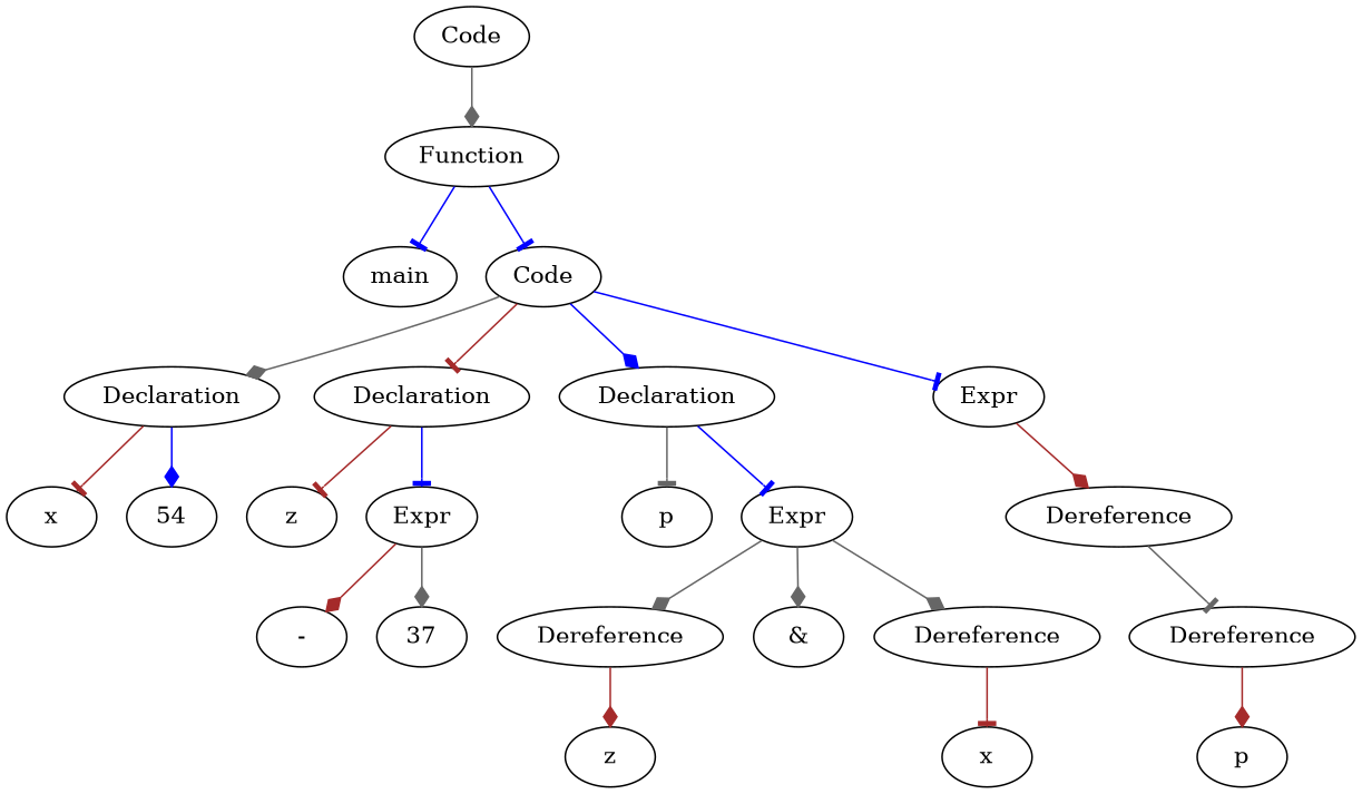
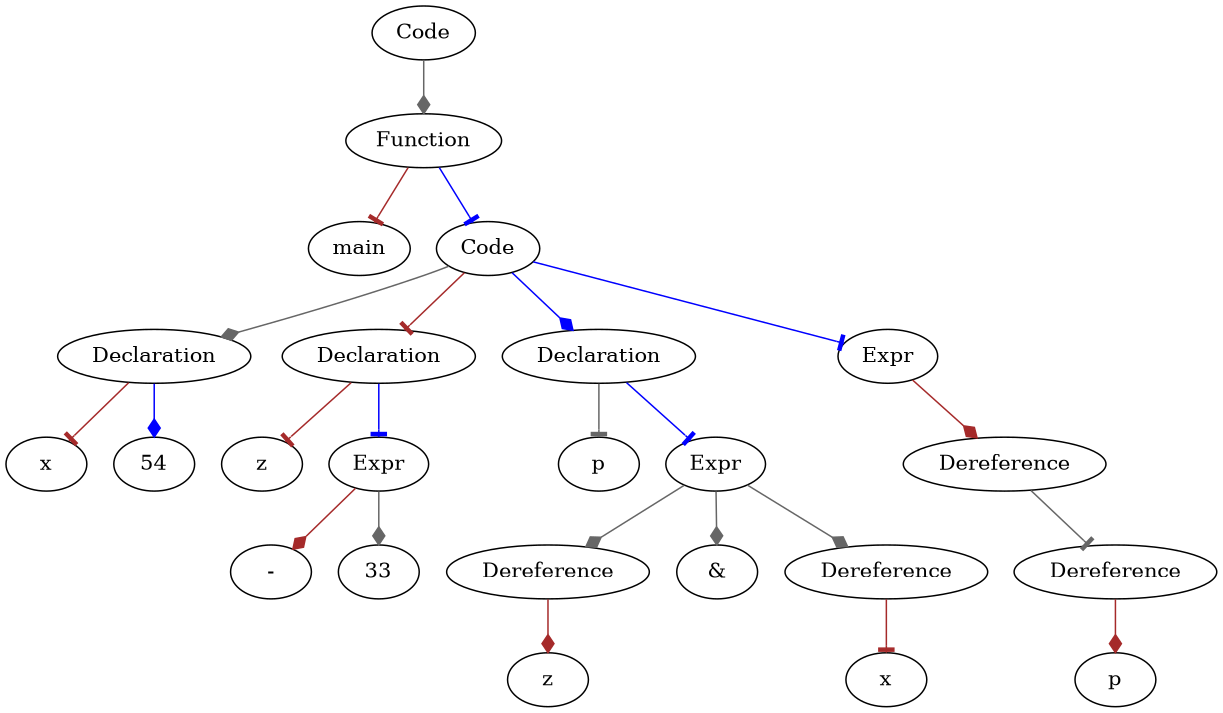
  digraph {
    edge [arrowhead=diamond color=brown]
    n1 [label=Code]
    n2 [label=Function]
    n3 [label=main]
    n4 [label=Code]
    n5 [label=Declaration]
    n6 [label=Declaration]
    n7 [label=Declaration]
    n8 [label=Expr]
    n9 [label=x]
    n10 [label=54]
    n11 [label=z]
    n12 [label=Expr]
    n13 [label=p]
    n14 [label=Expr]
    n15 [label=Dereference]
    n16 [label="-"]
-   n17 [label=37]
+   n17 [label=33]
    n18 [label=Dereference]
    n19 [label="&"]
    n20 [label=Dereference]
    n21 [label=Dereference]
    n22 [label=z]
    n23 [label=x]
    n24 [label=p]
    n1 -> n2 [color=gray40]
-   n2 -> n3 [arrowhead=tee color=blue]
+   n2 -> n3 [arrowhead=tee]
    n2 -> n4 [arrowhead=tee color=blue]
    n4 -> n5 [color=gray40]
    n4 -> n6 [arrowhead=tee]
    n4 -> n7 [color=blue]
    n4 -> n8 [arrowhead=tee color=blue]
    n5 -> n9 [arrowhead=tee]
    n5 -> n10 [color=blue]
    n6 -> n11 [arrowhead=tee]
    n6 -> n12 [arrowhead=tee color=blue]
    n7 -> n13 [arrowhead=tee color=gray40]
    n7 -> n14 [arrowhead=tee color=blue]
    n8 -> n15
    n12 -> n16
    n12 -> n17 [color=gray40]
    n14 -> n18 [color=gray40]
    n14 -> n19 [color=gray40]
    n14 -> n20 [color=gray40]
    n15 -> n21 [arrowhead=tee color=gray40]
    n18 -> n22
    n20 -> n23 [arrowhead=tee]
    n21 -> n24
  }
